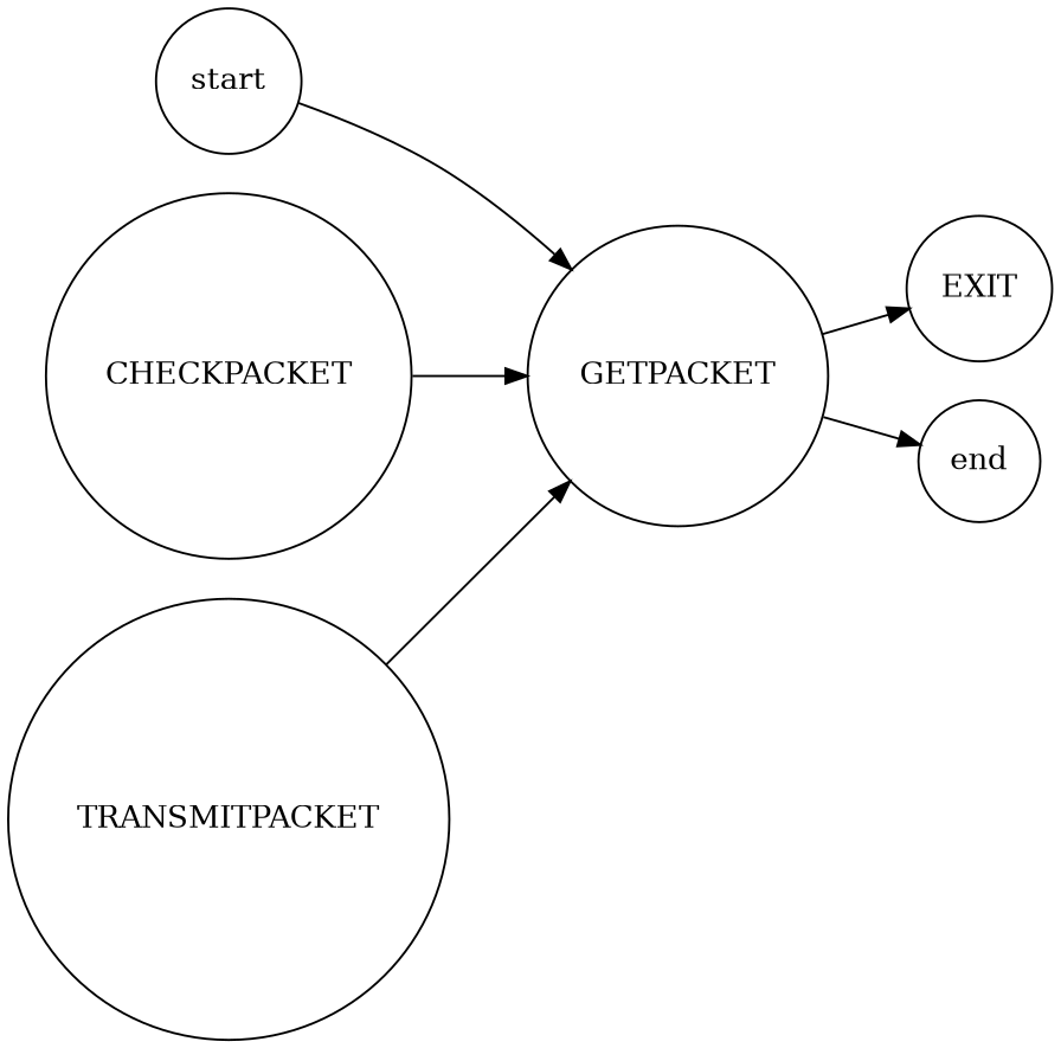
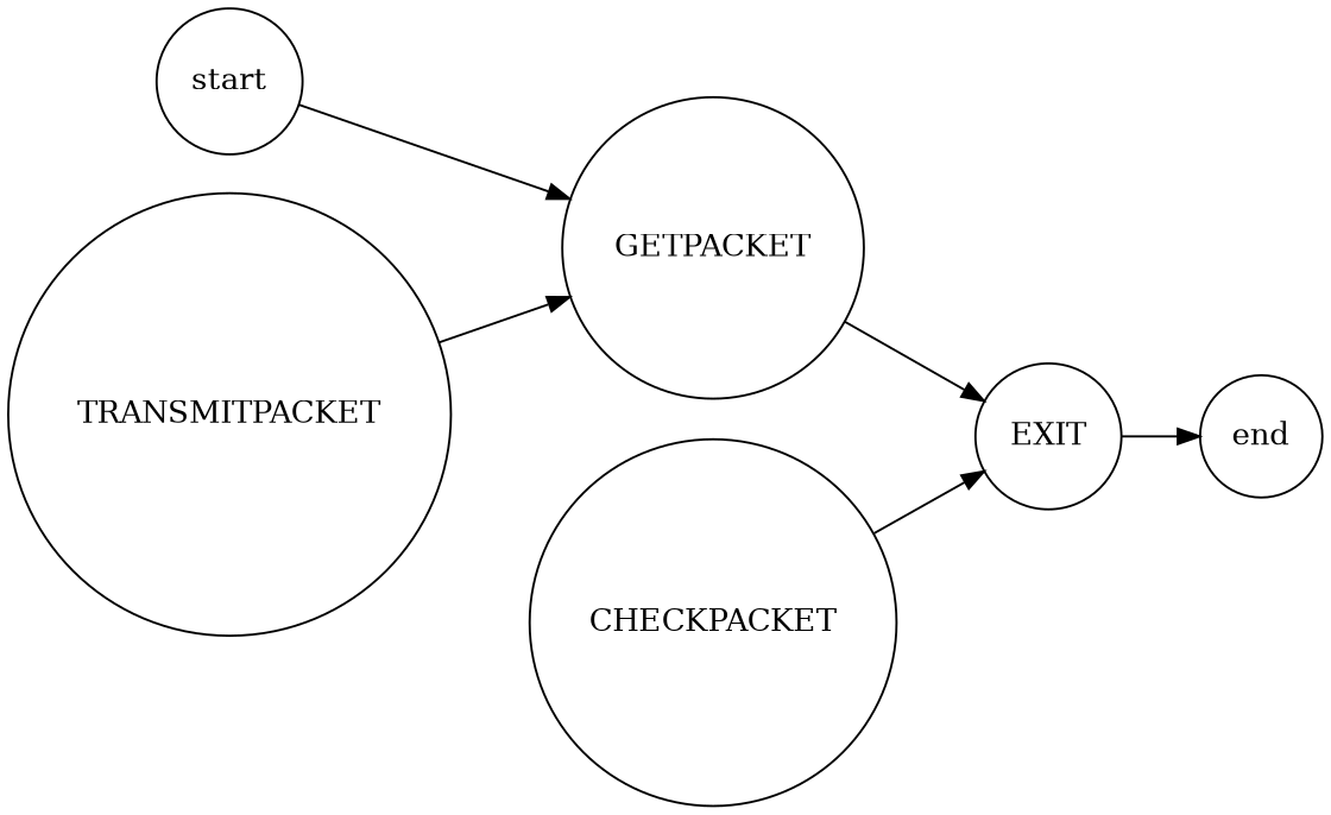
  digraph {
    ordering=out
    rankdir=LR
    node [shape=circle]
    start
    end
    GETPACKET
    EXIT
    CHECKPACKET
    TRANSMITPACKET
    subgraph sub_1 {
      rank=min
      start
    }
    subgraph sub_2 {
    }
    subgraph sub_3 {
      rank=max
      end
    }
    start -> GETPACKET
    GETPACKET -> EXIT
-   GETPACKET -> end
-   CHECKPACKET -> GETPACKET
+   EXIT -> end
+   CHECKPACKET -> EXIT
    TRANSMITPACKET -> GETPACKET
  }
